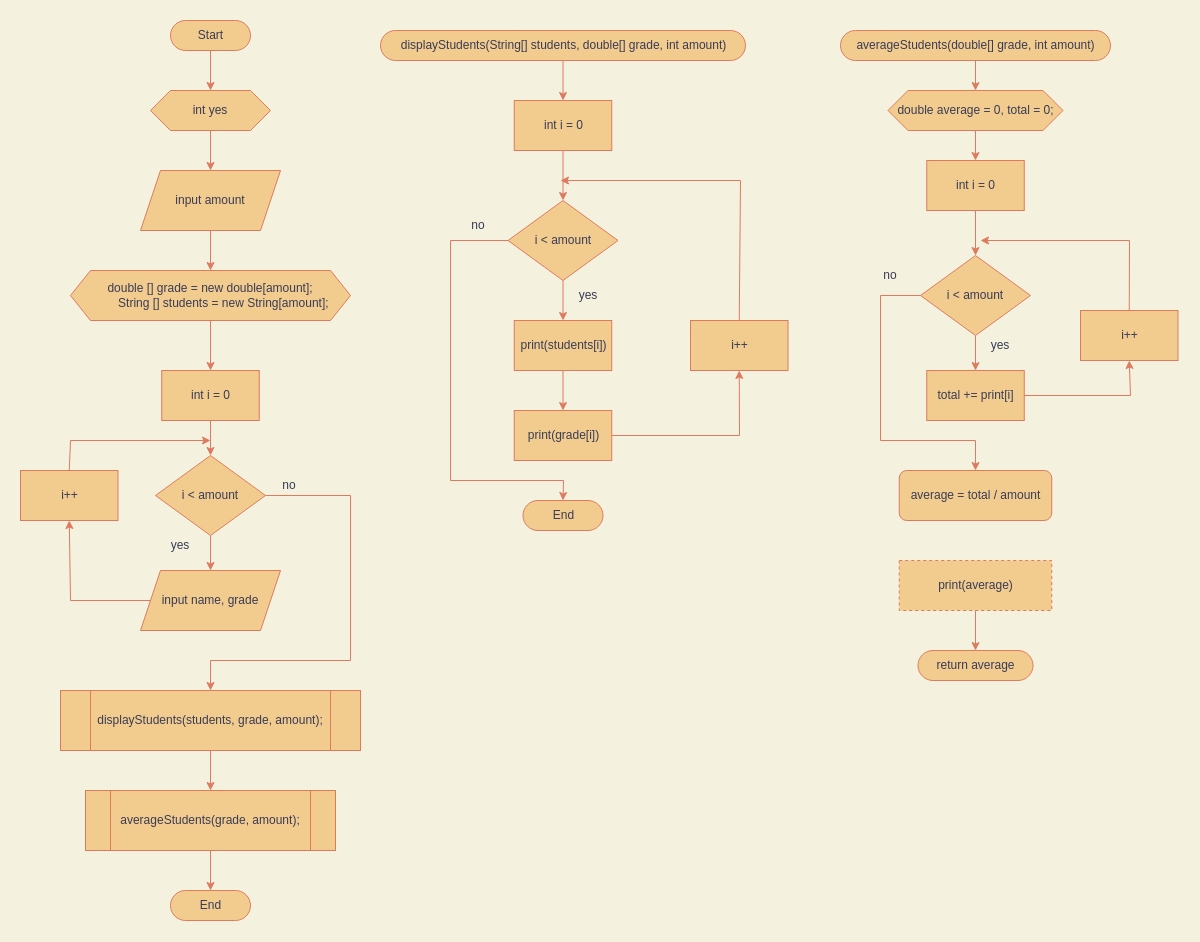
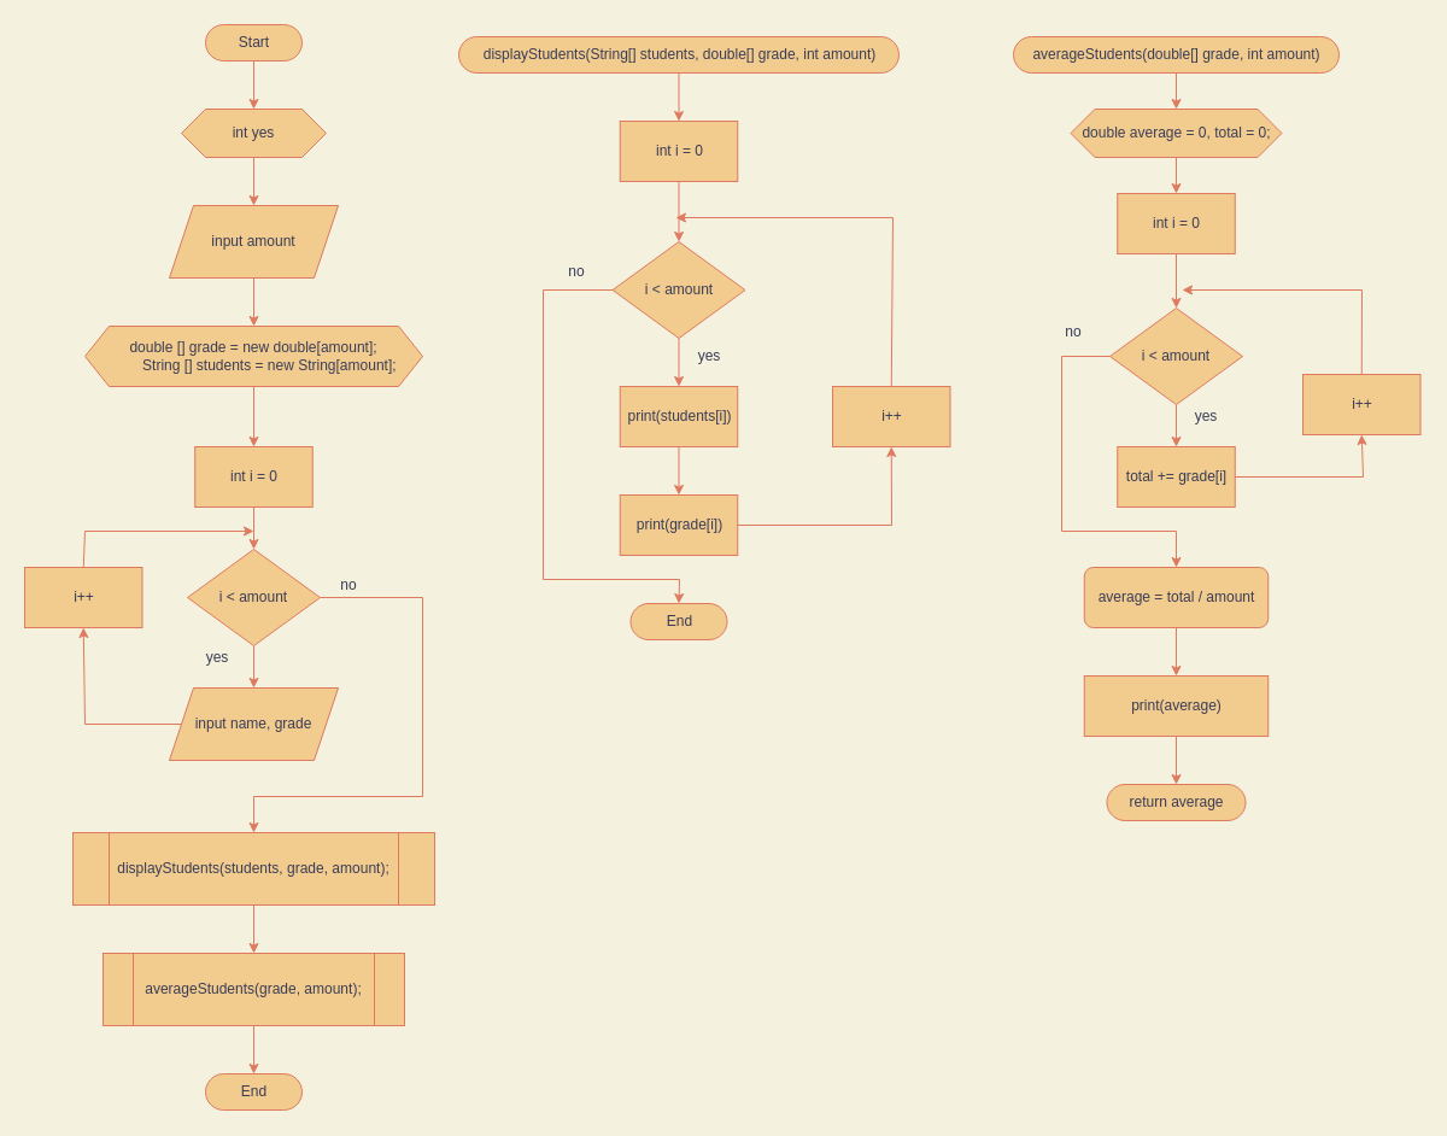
  <mxCell id="0" />
  <mxCell id="1" parent="0" />
  <mxCell id="2" value="Start" style="html=1;dashed=0;whitespace=wrap;shape=mxgraph.dfd.start;fillColor=#F2CC8F;strokeColor=#E07A5F;fontColor=#393C56;" vertex="1" parent="1"><mxGeometry x="170" y="20" width="80" height="30" as="geometry" /></mxCell>
  <mxCell id="3" value="displayStudents(String[] students, double[] grade, int amount)" style="html=1;dashed=0;whitespace=wrap;shape=mxgraph.dfd.start;fillColor=#F2CC8F;strokeColor=#E07A5F;fontColor=#393C56;" vertex="1" parent="1"><mxGeometry x="380" y="30" width="365" height="30" as="geometry" /></mxCell>
  <mxCell id="4" value="End" style="html=1;dashed=0;whitespace=wrap;shape=mxgraph.dfd.start;fillColor=#F2CC8F;strokeColor=#E07A5F;fontColor=#393C56;" vertex="1" parent="1"><mxGeometry x="170" y="890" width="80" height="30" as="geometry" /></mxCell>
  <mxCell id="5" value="averageStudents(double[] grade, int amount)" style="html=1;dashed=0;whitespace=wrap;shape=mxgraph.dfd.start;fillColor=#F2CC8F;strokeColor=#E07A5F;fontColor=#393C56;" vertex="1" parent="1"><mxGeometry x="840" y="30" width="270" height="30" as="geometry" /></mxCell>
  <mxCell id="6" value="return average" style="html=1;dashed=0;whitespace=wrap;shape=mxgraph.dfd.start;fillColor=#F2CC8F;strokeColor=#E07A5F;fontColor=#393C56;" vertex="1" parent="1"><mxGeometry x="917.5" y="650" width="115" height="30" as="geometry" /></mxCell>
  <mxCell id="7" value="double average = 0, total = 0;" style="shape=hexagon;perimeter=hexagonPerimeter2;whiteSpace=wrap;html=1;fixedSize=1;fillColor=#F2CC8F;strokeColor=#E07A5F;fontColor=#393C56;" vertex="1" parent="1"><mxGeometry x="887.5" y="90" width="175" height="40" as="geometry" /></mxCell>
  <mxCell id="8" value="" style="endArrow=classic;html=1;rounded=0;entryX=0.5;entryY=0;entryDx=0;entryDy=0;exitX=0.5;exitY=0.5;exitDx=0;exitDy=15;exitPerimeter=0;labelBackgroundColor=#F4F1DE;strokeColor=#E07A5F;fontColor=#393C56;" edge="1" parent="1" source="2" target="14"><mxGeometry width="50" height="50" relative="1" as="geometry"><mxPoint x="385" y="430" as="sourcePoint" /><mxPoint x="435" y="380" as="targetPoint" /></mxGeometry></mxCell>
  <mxCell id="9" value="" style="endArrow=classic;html=1;rounded=0;entryX=0.5;entryY=0;entryDx=0;entryDy=0;exitX=0.5;exitY=0.5;exitDx=0;exitDy=15;exitPerimeter=0;labelBackgroundColor=#F4F1DE;strokeColor=#E07A5F;fontColor=#393C56;" edge="1" parent="1" source="3" target="20"><mxGeometry width="50" height="50" relative="1" as="geometry"><mxPoint x="532.5" y="440" as="sourcePoint" /><mxPoint x="562.5" y="80" as="targetPoint" /></mxGeometry></mxCell>
  <mxCell id="10" value="" style="endArrow=classic;html=1;rounded=0;entryX=0.5;entryY=0.5;entryDx=0;entryDy=-15;entryPerimeter=0;exitX=0.5;exitY=1;exitDx=0;exitDy=0;labelBackgroundColor=#F4F1DE;strokeColor=#E07A5F;fontColor=#393C56;" edge="1" parent="1" source="45" target="6"><mxGeometry width="50" height="50" relative="1" as="geometry"><mxPoint x="975" y="620" as="sourcePoint" /><mxPoint x="660" y="740" as="targetPoint" /></mxGeometry></mxCell>
  <mxCell id="11" value="" style="endArrow=classic;html=1;rounded=0;exitX=0.5;exitY=1;exitDx=0;exitDy=0;labelBackgroundColor=#F4F1DE;strokeColor=#E07A5F;fontColor=#393C56;entryX=0.5;entryY=0;entryDx=0;entryDy=0;" edge="1" parent="1" source="34" target="35"><mxGeometry width="50" height="50" relative="1" as="geometry"><mxPoint x="975" y="220" as="sourcePoint" /><mxPoint x="975" y="250" as="targetPoint" /></mxGeometry></mxCell>
  <mxCell id="12" value="" style="endArrow=classic;html=1;rounded=0;entryX=0.5;entryY=0;entryDx=0;entryDy=0;exitX=0.5;exitY=1;exitDx=0;exitDy=0;labelBackgroundColor=#F4F1DE;strokeColor=#E07A5F;fontColor=#393C56;" edge="1" parent="1" source="7" target="34"><mxGeometry width="50" height="50" relative="1" as="geometry"><mxPoint x="975" y="150" as="sourcePoint" /><mxPoint x="975" y="170" as="targetPoint" /></mxGeometry></mxCell>
  <mxCell id="13" value="" style="endArrow=classic;html=1;rounded=0;entryX=0.5;entryY=0;entryDx=0;entryDy=0;exitX=0.5;exitY=0.5;exitDx=0;exitDy=15;exitPerimeter=0;labelBackgroundColor=#F4F1DE;strokeColor=#E07A5F;fontColor=#393C56;" edge="1" parent="1" source="5" target="7"><mxGeometry width="50" height="50" relative="1" as="geometry"><mxPoint x="640" y="480" as="sourcePoint" /><mxPoint x="690" y="430" as="targetPoint" /></mxGeometry></mxCell>
  <mxCell id="14" value="int yes" style="shape=hexagon;perimeter=hexagonPerimeter2;whiteSpace=wrap;html=1;fixedSize=1;fillColor=#F2CC8F;strokeColor=#E07A5F;fontColor=#393C56;" vertex="1" parent="1"><mxGeometry x="150" y="90" width="120" height="40" as="geometry" /></mxCell>
  <mxCell id="15" value="input amount" style="shape=parallelogram;perimeter=parallelogramPerimeter;whiteSpace=wrap;html=1;fixedSize=1;fillColor=#F2CC8F;strokeColor=#E07A5F;fontColor=#393C56;" vertex="1" parent="1"><mxGeometry x="140" y="170" width="140" height="60" as="geometry" /></mxCell>
  <mxCell id="16" value="" style="endArrow=classic;html=1;rounded=0;entryX=0.5;entryY=0;entryDx=0;entryDy=0;exitX=0.5;exitY=1;exitDx=0;exitDy=0;labelBackgroundColor=#F4F1DE;strokeColor=#E07A5F;fontColor=#393C56;" edge="1" parent="1" source="14" target="15"><mxGeometry width="50" height="50" relative="1" as="geometry"><mxPoint x="395" y="440" as="sourcePoint" /><mxPoint x="445" y="390" as="targetPoint" /></mxGeometry></mxCell>
  <mxCell id="17" value="" style="endArrow=classic;html=1;rounded=0;entryX=0.5;entryY=0;entryDx=0;entryDy=0;exitX=0.5;exitY=1;exitDx=0;exitDy=0;labelBackgroundColor=#F4F1DE;strokeColor=#E07A5F;fontColor=#393C56;" edge="1" parent="1" source="15"><mxGeometry width="50" height="50" relative="1" as="geometry"><mxPoint x="405" y="450" as="sourcePoint" /><mxPoint x="210" y="270" as="targetPoint" /></mxGeometry></mxCell>
  <mxCell id="18" value="" style="endArrow=classic;html=1;rounded=0;entryX=0.5;entryY=0;entryDx=0;entryDy=0;exitX=0.5;exitY=1;exitDx=0;exitDy=0;labelBackgroundColor=#F4F1DE;strokeColor=#E07A5F;fontColor=#393C56;" edge="1" parent="1" source="47"><mxGeometry width="50" height="50" relative="1" as="geometry"><mxPoint x="210" y="330" as="sourcePoint" /><mxPoint x="210" y="370" as="targetPoint" /></mxGeometry></mxCell>
  <mxCell id="19" value="" style="endArrow=classic;html=1;rounded=0;entryX=0.5;entryY=0.5;entryDx=0;entryDy=-15;exitX=0.5;exitY=1;exitDx=0;exitDy=0;entryPerimeter=0;labelBackgroundColor=#F4F1DE;strokeColor=#E07A5F;fontColor=#393C56;" edge="1" parent="1" target="4"><mxGeometry width="50" height="50" relative="1" as="geometry"><mxPoint x="210" y="850" as="sourcePoint" /><mxPoint x="220" y="800" as="targetPoint" /></mxGeometry></mxCell>
  <mxCell id="20" value="int i = 0" style="html=1;dashed=0;whitespace=wrap;fillColor=#F2CC8F;strokeColor=#E07A5F;fontColor=#393C56;" vertex="1" parent="1"><mxGeometry x="513.75" y="100" width="97.5" height="50" as="geometry" /></mxCell>
  <mxCell id="21" value="i &amp;lt; amount" style="rhombus;whiteSpace=wrap;html=1;fillColor=#F2CC8F;strokeColor=#E07A5F;fontColor=#393C56;" vertex="1" parent="1"><mxGeometry x="507.5" y="200" width="110" height="80" as="geometry" /></mxCell>
  <mxCell id="22" value="i++" style="html=1;dashed=0;whitespace=wrap;fillColor=#F2CC8F;strokeColor=#E07A5F;fontColor=#393C56;" vertex="1" parent="1"><mxGeometry x="690" y="320" width="97.5" height="50" as="geometry" /></mxCell>
  <mxCell id="23" value="print(students[i])" style="html=1;dashed=0;whitespace=wrap;fillColor=#F2CC8F;strokeColor=#E07A5F;fontColor=#393C56;" vertex="1" parent="1"><mxGeometry x="513.75" y="320" width="97.5" height="50" as="geometry" /></mxCell>
  <mxCell id="24" value="print(grade[i])" style="html=1;dashed=0;whitespace=wrap;fillColor=#F2CC8F;strokeColor=#E07A5F;fontColor=#393C56;" vertex="1" parent="1"><mxGeometry x="513.75" y="410" width="97.5" height="50" as="geometry" /></mxCell>
  <mxCell id="25" value="" style="endArrow=classic;html=1;rounded=0;entryX=0.5;entryY=1;entryDx=0;entryDy=0;exitX=1;exitY=0.5;exitDx=0;exitDy=0;labelBackgroundColor=#F4F1DE;strokeColor=#E07A5F;fontColor=#393C56;" edge="1" parent="1" source="24" target="22"><mxGeometry width="50" height="50" relative="1" as="geometry"><mxPoint x="572.5" y="70" as="sourcePoint" /><mxPoint x="572.5" y="110" as="targetPoint" /><Array as="points"><mxPoint x="739" y="435" /></Array></mxGeometry></mxCell>
  <mxCell id="26" value="" style="endArrow=classic;html=1;rounded=0;entryX=0.5;entryY=0;entryDx=0;entryDy=0;exitX=0.5;exitY=1;exitDx=0;exitDy=0;labelBackgroundColor=#F4F1DE;strokeColor=#E07A5F;fontColor=#393C56;" edge="1" parent="1" source="23" target="24"><mxGeometry width="50" height="50" relative="1" as="geometry"><mxPoint x="582.5" y="80" as="sourcePoint" /><mxPoint x="582.5" y="120" as="targetPoint" /></mxGeometry></mxCell>
  <mxCell id="27" value="" style="endArrow=classic;html=1;rounded=0;entryX=0.5;entryY=0;entryDx=0;entryDy=0;exitX=0.5;exitY=1;exitDx=0;exitDy=0;labelBackgroundColor=#F4F1DE;strokeColor=#E07A5F;fontColor=#393C56;" edge="1" parent="1" source="21" target="23"><mxGeometry width="50" height="50" relative="1" as="geometry"><mxPoint x="592.5" y="90" as="sourcePoint" /><mxPoint x="592.5" y="130" as="targetPoint" /></mxGeometry></mxCell>
  <mxCell id="28" value="" style="endArrow=classic;html=1;rounded=0;entryX=0.5;entryY=0;entryDx=0;entryDy=0;exitX=0.5;exitY=1;exitDx=0;exitDy=0;labelBackgroundColor=#F4F1DE;strokeColor=#E07A5F;fontColor=#393C56;" edge="1" parent="1" source="20" target="21"><mxGeometry width="50" height="50" relative="1" as="geometry"><mxPoint x="602.5" y="100" as="sourcePoint" /><mxPoint x="602.5" y="140" as="targetPoint" /></mxGeometry></mxCell>
  <mxCell id="29" value="" style="endArrow=classic;html=1;rounded=0;entryX=0.5;entryY=0.5;entryDx=0;entryDy=-15;exitX=0;exitY=0.5;exitDx=0;exitDy=0;labelBackgroundColor=#F4F1DE;strokeColor=#E07A5F;fontColor=#393C56;entryPerimeter=0;" edge="1" parent="1" source="21" target="31"><mxGeometry width="50" height="50" relative="1" as="geometry"><mxPoint x="572.5" y="160" as="sourcePoint" /><mxPoint x="572.5" y="210" as="targetPoint" /><Array as="points"><mxPoint x="450" y="240" /><mxPoint x="450" y="480" /><mxPoint x="563" y="480" /></Array></mxGeometry></mxCell>
  <mxCell id="30" value="" style="endArrow=classic;html=1;rounded=0;exitX=0.5;exitY=0;exitDx=0;exitDy=0;labelBackgroundColor=#F4F1DE;strokeColor=#E07A5F;fontColor=#393C56;" edge="1" parent="1" source="22"><mxGeometry width="50" height="50" relative="1" as="geometry"><mxPoint x="582.5" y="170" as="sourcePoint" /><mxPoint x="560" y="180" as="targetPoint" /><Array as="points"><mxPoint x="740" y="180" /></Array></mxGeometry></mxCell>
  <mxCell id="31" value="End" style="html=1;dashed=0;whitespace=wrap;shape=mxgraph.dfd.start;fillColor=#F2CC8F;strokeColor=#E07A5F;fontColor=#393C56;" vertex="1" parent="1"><mxGeometry x="522.5" y="500" width="80" height="30" as="geometry" /></mxCell>
  <mxCell id="32" value="yes" style="text;html=1;strokeColor=none;fillColor=none;align=center;verticalAlign=middle;whiteSpace=wrap;rounded=0;fontColor=#393C56;" vertex="1" parent="1"><mxGeometry x="557.5" y="280" width="60" height="30" as="geometry" /></mxCell>
  <mxCell id="33" value="no" style="text;html=1;strokeColor=none;fillColor=none;align=center;verticalAlign=middle;whiteSpace=wrap;rounded=0;fontColor=#393C56;" vertex="1" parent="1"><mxGeometry x="447.5" y="210" width="60" height="30" as="geometry" /></mxCell>
  <mxCell id="34" value="int i = 0" style="html=1;dashed=0;whitespace=wrap;fillColor=#F2CC8F;strokeColor=#E07A5F;fontColor=#393C56;" vertex="1" parent="1"><mxGeometry x="926.25" y="160" width="97.5" height="50" as="geometry" /></mxCell>
  <mxCell id="35" value="i &amp;lt; amount" style="rhombus;whiteSpace=wrap;html=1;fillColor=#F2CC8F;strokeColor=#E07A5F;fontColor=#393C56;" vertex="1" parent="1"><mxGeometry x="920" y="255" width="110" height="80" as="geometry" /></mxCell>
  <mxCell id="36" value="i++" style="html=1;dashed=0;whitespace=wrap;fillColor=#F2CC8F;strokeColor=#E07A5F;fontColor=#393C56;" vertex="1" parent="1"><mxGeometry x="1080" y="310" width="97.5" height="50" as="geometry" /></mxCell>
- <mxCell id="37" value="total += print[i]" style="html=1;dashed=0;whitespace=wrap;fillColor=#F2CC8F;strokeColor=#E07A5F;fontColor=#393C56;" vertex="1" parent="1"><mxGeometry x="926.25" y="370" width="97.5" height="50" as="geometry" /></mxCell>
+ <mxCell id="37" value="total += grade[i]" style="html=1;dashed=0;whitespace=wrap;fillColor=#F2CC8F;strokeColor=#E07A5F;fontColor=#393C56;" vertex="1" parent="1"><mxGeometry x="926.25" y="370" width="97.5" height="50" as="geometry" /></mxCell>
  <mxCell id="38" value="average = total / amount" style="html=1;dashed=0;whitespace=wrap;fillColor=#F2CC8F;strokeColor=#E07A5F;fontColor=#393C56;rounded=1;" vertex="1" parent="1"><mxGeometry x="898.75" y="470" width="152.5" height="50" as="geometry" /></mxCell>
  <mxCell id="39" value="" style="endArrow=classic;html=1;rounded=0;labelBackgroundColor=#F4F1DE;strokeColor=#E07A5F;fontColor=#393C56;entryX=0.5;entryY=0;entryDx=0;entryDy=0;exitX=0.5;exitY=1;exitDx=0;exitDy=0;" edge="1" parent="1" source="35" target="37"><mxGeometry width="50" height="50" relative="1" as="geometry"><mxPoint x="975" y="340" as="sourcePoint" /><mxPoint x="985" y="265" as="targetPoint" /></mxGeometry></mxCell>
  <mxCell id="40" value="" style="endArrow=classic;html=1;rounded=0;labelBackgroundColor=#F4F1DE;strokeColor=#E07A5F;fontColor=#393C56;entryX=0.5;entryY=1;entryDx=0;entryDy=0;exitX=1;exitY=0.5;exitDx=0;exitDy=0;" edge="1" parent="1" source="37" target="36"><mxGeometry width="50" height="50" relative="1" as="geometry"><mxPoint x="985" y="345" as="sourcePoint" /><mxPoint x="985" y="380" as="targetPoint" /><Array as="points"><mxPoint x="1130" y="395" /></Array></mxGeometry></mxCell>
  <mxCell id="41" value="" style="endArrow=classic;html=1;rounded=0;labelBackgroundColor=#F4F1DE;strokeColor=#E07A5F;fontColor=#393C56;exitX=0.5;exitY=0;exitDx=0;exitDy=0;" edge="1" parent="1" source="36"><mxGeometry width="50" height="50" relative="1" as="geometry"><mxPoint x="985" y="345" as="sourcePoint" /><mxPoint x="980" y="240" as="targetPoint" /><Array as="points"><mxPoint x="1129" y="240" /></Array></mxGeometry></mxCell>
  <mxCell id="42" value="" style="endArrow=classic;html=1;rounded=0;labelBackgroundColor=#F4F1DE;strokeColor=#E07A5F;fontColor=#393C56;entryX=0.5;entryY=0;entryDx=0;entryDy=0;exitX=0;exitY=0.5;exitDx=0;exitDy=0;" edge="1" parent="1" source="35" target="38"><mxGeometry width="50" height="50" relative="1" as="geometry"><mxPoint x="985" y="345" as="sourcePoint" /><mxPoint x="975" y="460" as="targetPoint" /><Array as="points"><mxPoint x="880" y="295" /><mxPoint x="880" y="440" /><mxPoint x="975" y="440" /></Array></mxGeometry></mxCell>
  <mxCell id="43" value="no" style="text;html=1;strokeColor=none;fillColor=none;align=center;verticalAlign=middle;whiteSpace=wrap;rounded=0;fontColor=#393C56;" vertex="1" parent="1"><mxGeometry x="860" y="260" width="60" height="30" as="geometry" /></mxCell>
  <mxCell id="44" value="yes" style="text;html=1;strokeColor=none;fillColor=none;align=center;verticalAlign=middle;whiteSpace=wrap;rounded=0;fontColor=#393C56;" vertex="1" parent="1"><mxGeometry x="970" y="330" width="60" height="30" as="geometry" /></mxCell>
- <mxCell id="45" value="print(average)" style="html=1;dashed=1;whitespace=wrap;fillColor=#F2CC8F;strokeColor=#E07A5F;fontColor=#393C56;" vertex="1" parent="1"><mxGeometry x="898.75" y="560" width="152.5" height="50" as="geometry" /></mxCell>
+ <mxCell id="45" value="print(average)" style="html=1;dashed=0;whitespace=wrap;fillColor=#F2CC8F;strokeColor=#E07A5F;fontColor=#393C56;" vertex="1" parent="1"><mxGeometry x="898.75" y="560" width="152.5" height="50" as="geometry" /></mxCell>
+ <mxCell id="46" value="" style="endArrow=classic;html=1;rounded=0;entryX=0.5;entryY=0;entryDx=0;entryDy=0;exitX=0.5;exitY=1;exitDx=0;exitDy=0;labelBackgroundColor=#F4F1DE;strokeColor=#E07A5F;fontColor=#393C56;" edge="1" parent="1" source="38" target="45"><mxGeometry width="50" height="50" relative="1" as="geometry"><mxPoint x="985" y="620" as="sourcePoint" /><mxPoint x="985" y="660" as="targetPoint" /></mxGeometry></mxCell>
  <mxCell id="47" value="double [] grade = new double[amount];&#10;        String [] students = new String[amount];" style="shape=hexagon;perimeter=hexagonPerimeter2;whiteSpace=wrap;html=1;fixedSize=1;fillColor=#F2CC8F;strokeColor=#E07A5F;fontColor=#393C56;" vertex="1" parent="1"><mxGeometry x="70" y="270" width="280" height="50" as="geometry" /></mxCell>
  <mxCell id="48" value="int i = 0" style="html=1;dashed=0;whitespace=wrap;fillColor=#F2CC8F;strokeColor=#E07A5F;fontColor=#393C56;" vertex="1" parent="1"><mxGeometry x="161.25" y="370" width="97.5" height="50" as="geometry" /></mxCell>
  <mxCell id="49" value="i &amp;lt; amount" style="rhombus;whiteSpace=wrap;html=1;fillColor=#F2CC8F;strokeColor=#E07A5F;fontColor=#393C56;" vertex="1" parent="1"><mxGeometry x="155" y="455" width="110" height="80" as="geometry" /></mxCell>
  <mxCell id="50" value="no" style="text;html=1;strokeColor=none;fillColor=none;align=center;verticalAlign=middle;whiteSpace=wrap;rounded=0;fontColor=#393C56;" vertex="1" parent="1"><mxGeometry x="258.75" y="470" width="60" height="30" as="geometry" /></mxCell>
  <mxCell id="51" value="yes" style="text;html=1;strokeColor=none;fillColor=none;align=center;verticalAlign=middle;whiteSpace=wrap;rounded=0;fontColor=#393C56;" vertex="1" parent="1"><mxGeometry x="150" y="530" width="60" height="30" as="geometry" /></mxCell>
  <mxCell id="52" value="i++" style="html=1;dashed=0;whitespace=wrap;fillColor=#F2CC8F;strokeColor=#E07A5F;fontColor=#393C56;" vertex="1" parent="1"><mxGeometry x="20" y="470" width="97.5" height="50" as="geometry" /></mxCell>
  <mxCell id="53" value="input name, grade" style="shape=parallelogram;perimeter=parallelogramPerimeter;whiteSpace=wrap;html=1;fixedSize=1;fillColor=#F2CC8F;strokeColor=#E07A5F;fontColor=#393C56;" vertex="1" parent="1"><mxGeometry x="140" y="570" width="140" height="60" as="geometry" /></mxCell>
  <mxCell id="54" value="" style="endArrow=classic;html=1;rounded=0;entryX=0.5;entryY=0;entryDx=0;entryDy=0;exitX=0.5;exitY=1;exitDx=0;exitDy=0;labelBackgroundColor=#F4F1DE;strokeColor=#E07A5F;fontColor=#393C56;" edge="1" parent="1" source="48" target="49"><mxGeometry width="50" height="50" relative="1" as="geometry"><mxPoint x="-150" y="380" as="sourcePoint" /><mxPoint x="-150" y="420" as="targetPoint" /></mxGeometry></mxCell>
  <mxCell id="55" value="" style="endArrow=classic;html=1;rounded=0;exitX=0.5;exitY=0;exitDx=0;exitDy=0;labelBackgroundColor=#F4F1DE;strokeColor=#E07A5F;fontColor=#393C56;" edge="1" parent="1" source="52"><mxGeometry width="50" height="50" relative="1" as="geometry"><mxPoint x="-140" y="390" as="sourcePoint" /><mxPoint x="210" y="440" as="targetPoint" /><Array as="points"><mxPoint x="70" y="440" /></Array></mxGeometry></mxCell>
  <mxCell id="56" value="" style="endArrow=classic;html=1;rounded=0;entryX=0.5;entryY=1;entryDx=0;entryDy=0;exitX=0;exitY=0.5;exitDx=0;exitDy=0;labelBackgroundColor=#F4F1DE;strokeColor=#E07A5F;fontColor=#393C56;" edge="1" parent="1" source="53" target="52"><mxGeometry width="50" height="50" relative="1" as="geometry"><mxPoint x="-130" y="400" as="sourcePoint" /><mxPoint x="-130" y="440" as="targetPoint" /><Array as="points"><mxPoint x="70" y="600" /></Array></mxGeometry></mxCell>
  <mxCell id="57" value="" style="endArrow=classic;html=1;rounded=0;entryX=0.5;entryY=0;entryDx=0;entryDy=0;exitX=0.5;exitY=1;exitDx=0;exitDy=0;labelBackgroundColor=#F4F1DE;strokeColor=#E07A5F;fontColor=#393C56;" edge="1" parent="1" source="49" target="53"><mxGeometry width="50" height="50" relative="1" as="geometry"><mxPoint x="220" y="430" as="sourcePoint" /><mxPoint x="220" y="465" as="targetPoint" /></mxGeometry></mxCell>
  <mxCell id="58" value="displayStudents(students, grade, amount);" style="shape=process;whiteSpace=wrap;html=1;backgroundOutline=1;fillColor=#F2CC8F;strokeColor=#E07A5F;fontColor=#393C56;" vertex="1" parent="1"><mxGeometry x="60" y="690" width="300" height="60" as="geometry" /></mxCell>
  <mxCell id="59" value="averageStudents(grade, amount);" style="shape=process;whiteSpace=wrap;html=1;backgroundOutline=1;fillColor=#F2CC8F;strokeColor=#E07A5F;fontColor=#393C56;" vertex="1" parent="1"><mxGeometry x="85" y="790" width="250" height="60" as="geometry" /></mxCell>
  <mxCell id="60" value="" style="endArrow=classic;html=1;rounded=0;entryX=0.5;entryY=0;entryDx=0;entryDy=0;exitX=1;exitY=0.5;exitDx=0;exitDy=0;labelBackgroundColor=#F4F1DE;strokeColor=#E07A5F;fontColor=#393C56;" edge="1" parent="1" source="49" target="58"><mxGeometry width="50" height="50" relative="1" as="geometry"><mxPoint x="220" y="330" as="sourcePoint" /><mxPoint x="220" y="380" as="targetPoint" /><Array as="points"><mxPoint x="350" y="495" /><mxPoint x="350" y="660" /><mxPoint x="210" y="660" /></Array></mxGeometry></mxCell>
  <mxCell id="61" value="" style="endArrow=classic;html=1;rounded=0;entryX=0.5;entryY=0;entryDx=0;entryDy=0;exitX=0.5;exitY=1;exitDx=0;exitDy=0;labelBackgroundColor=#F4F1DE;strokeColor=#E07A5F;fontColor=#393C56;" edge="1" parent="1" source="58" target="59"><mxGeometry width="50" height="50" relative="1" as="geometry"><mxPoint x="220" y="860" as="sourcePoint" /><mxPoint x="220" y="900" as="targetPoint" /></mxGeometry></mxCell>
